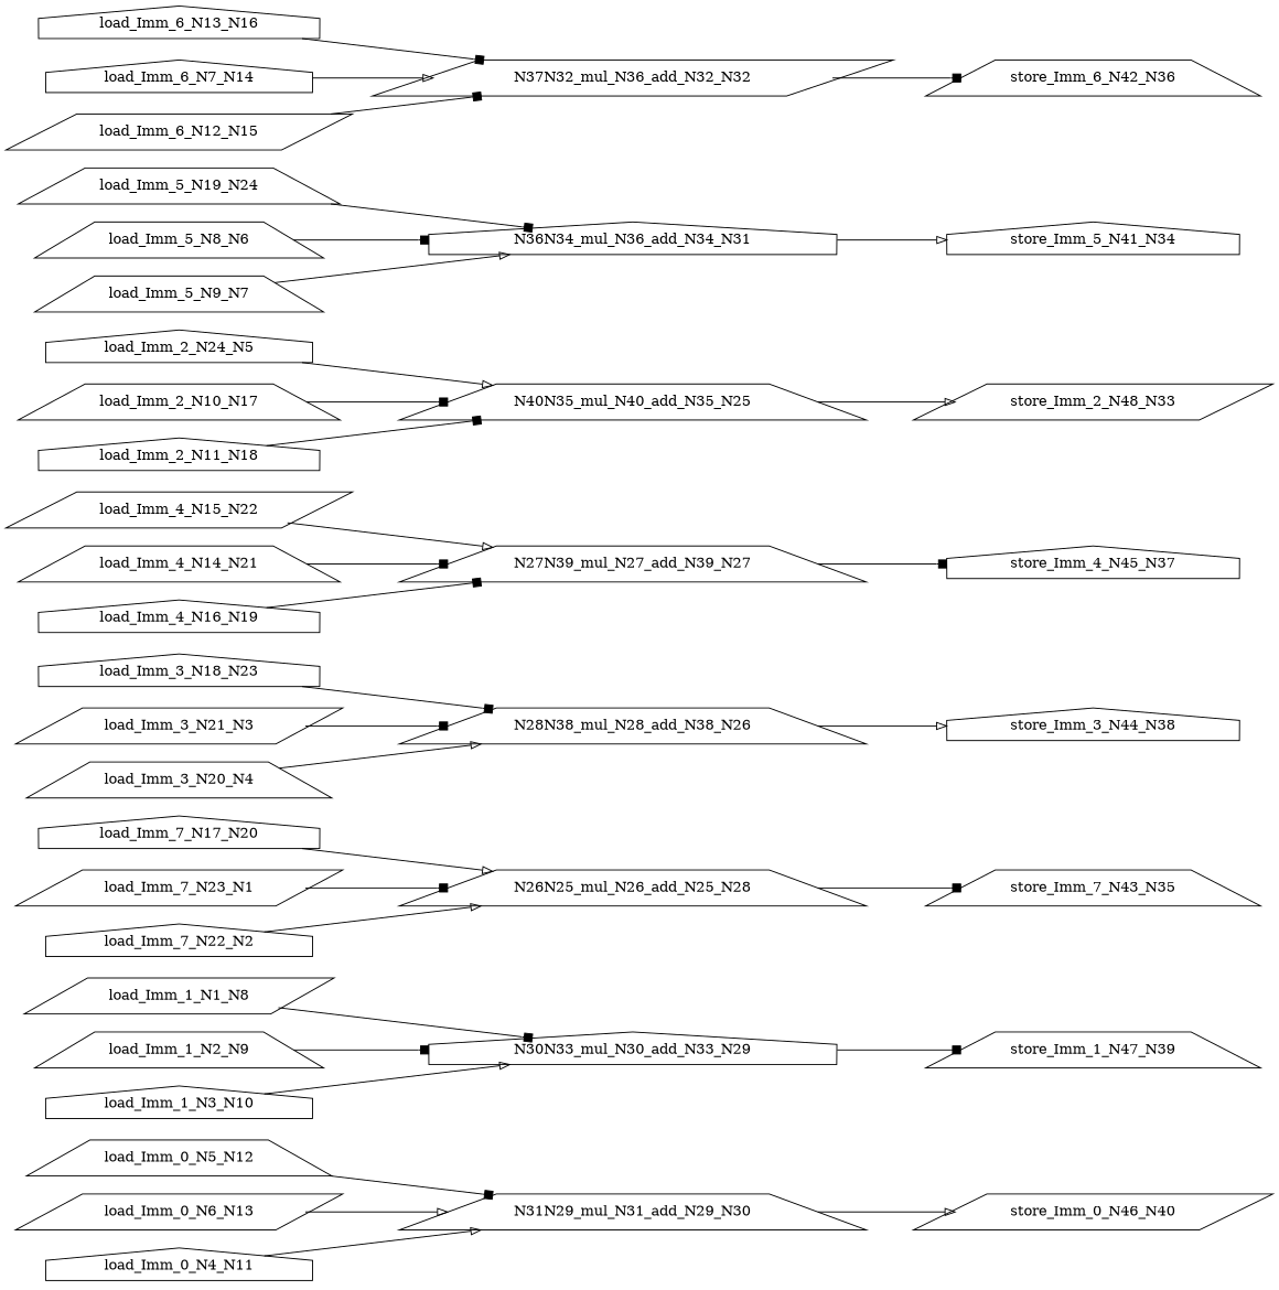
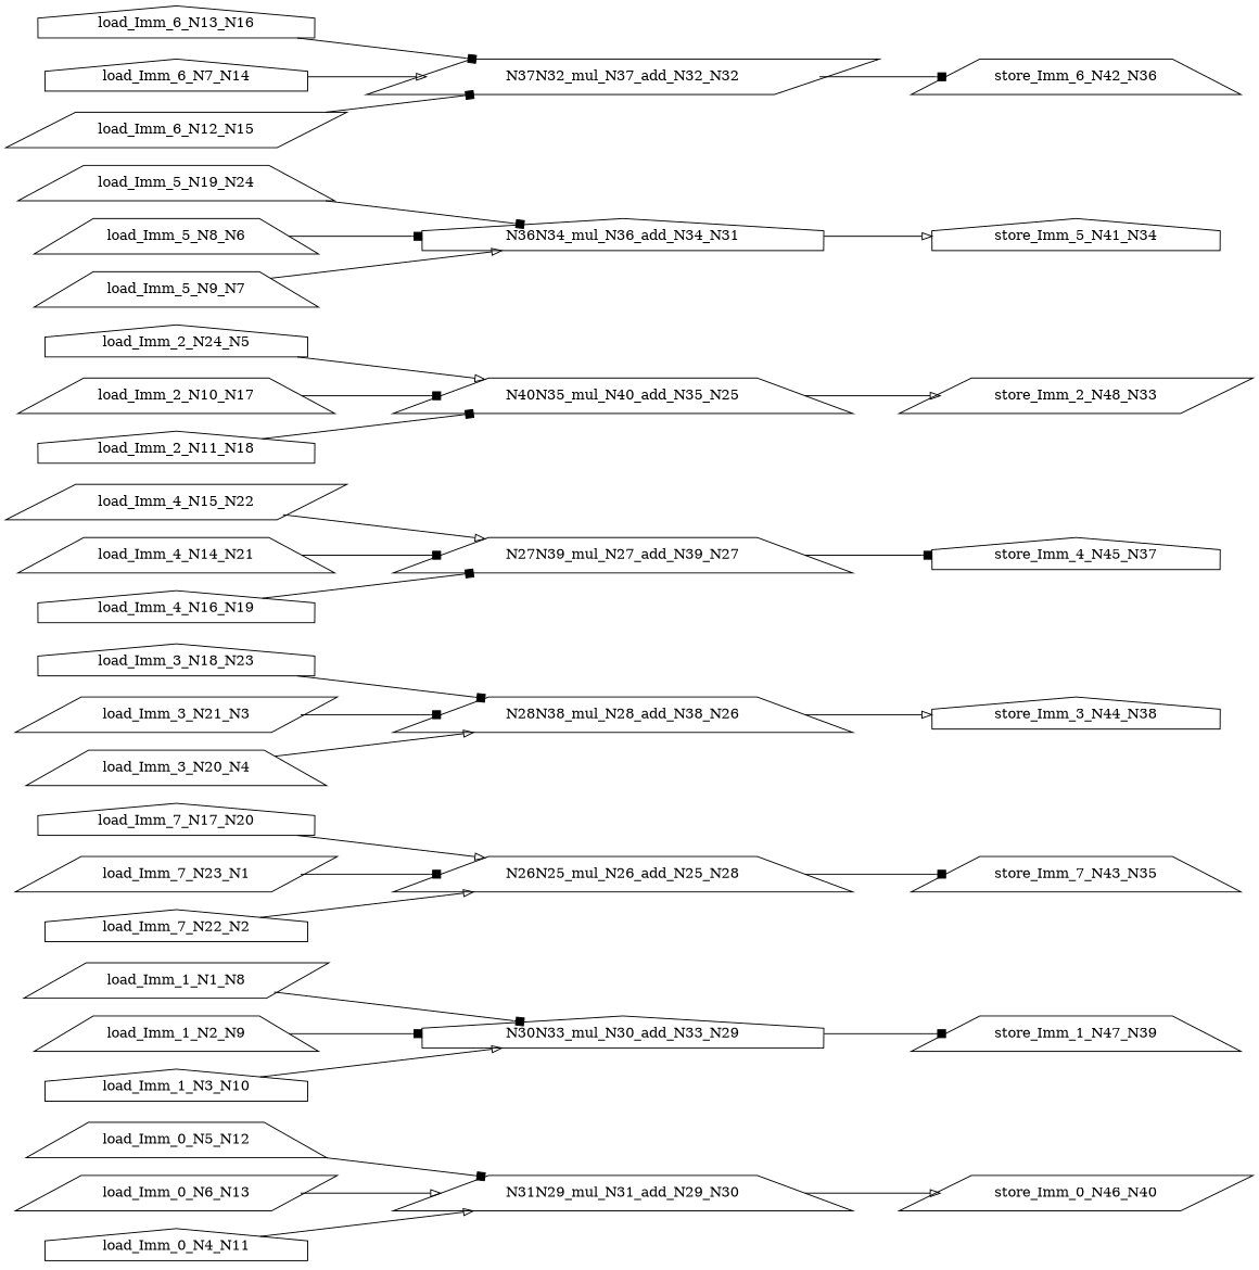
  digraph {
    rankdir=LR
    node [color=black ntype=invar shape=trapezium]
    edge [arrowhead=box]
    n1 [label=store_Imm_0_N46_N40 ntype=outvar shape=parallelogram]
    n2 [label=N30N33_mul_N30_add_N33_N29 ntype=operation shape=house]
    n3 [label=store_Imm_1_N47_N39 ntype=outvar]
    n4 [label=N26N25_mul_N26_add_N25_N28 ntype=operation]
    n5 [label=store_Imm_7_N43_N35 ntype=outvar]
    n6 [label=load_Imm_3_N18_N23 shape=house]
    n7 [label=N28N38_mul_N28_add_N38_N26 ntype=operation]
    n8 [label=store_Imm_3_N44_N38 ntype=outvar shape=house]
    n9 [label=load_Imm_4_N15_N22 shape=parallelogram]
    n10 [label=N27N39_mul_N27_add_N39_N27 ntype=operation]
    n11 [label=store_Imm_4_N45_N37 ntype=outvar shape=house]
    n12 [label=load_Imm_4_N14_N21]
    n13 [label=load_Imm_7_N17_N20 shape=house]
    n14 [label=N40N35_mul_N40_add_N35_N25 ntype=operation]
    n15 [label=store_Imm_2_N48_N33 ntype=outvar shape=parallelogram]
    n16 [label=load_Imm_5_N19_N24]
    n17 [label=N36N34_mul_N36_add_N34_N31 ntype=operation shape=house]
    n18 [label=store_Imm_5_N41_N34 ntype=outvar shape=house]
    n19 [label=load_Imm_1_N1_N8 shape=parallelogram]
    n20 [label=load_Imm_1_N2_N9]
    n21 [label=load_Imm_7_N23_N1 shape=parallelogram]
    n22 [label=load_Imm_7_N22_N2 shape=house]
    n23 [label=load_Imm_3_N21_N3 shape=parallelogram]
    n24 [label=load_Imm_3_N20_N4]
    n25 [label=load_Imm_2_N24_N5 shape=house]
    n26 [label=load_Imm_5_N8_N6]
    n27 [label=load_Imm_5_N9_N7]
    n28 [label=load_Imm_0_N5_N12]
    n29 [label=N31N29_mul_N31_add_N29_N30 ntype=operation]
    n30 [label=load_Imm_0_N6_N13 shape=parallelogram]
    n31 [label=load_Imm_1_N3_N10 shape=house]
    n32 [label=load_Imm_0_N4_N11 shape=house]
    n33 [label=load_Imm_6_N13_N16 shape=house]
-   n34 [label=N37N32_mul_N36_add_N32_N32 ntype=operation shape=parallelogram]
+   n34 [label=N37N32_mul_N37_add_N32_N32 ntype=operation shape=parallelogram]
    n35 [label=store_Imm_6_N42_N36 ntype=outvar]
    n36 [label=load_Imm_2_N10_N17]
    n37 [label=load_Imm_6_N7_N14 shape=house]
    n38 [label=load_Imm_6_N12_N15 shape=parallelogram]
    n39 [label=load_Imm_2_N11_N18 shape=house]
    n40 [label=load_Imm_4_N16_N19 shape=house]
    n2 -> n3
    n4 -> n5
    n6 -> n7
    n7 -> n8 [arrowhead=onormal]
    n9 -> n10 [arrowhead=onormal]
    n10 -> n11
    n12 -> n10
    n13 -> n4 [arrowhead=onormal]
    n14 -> n15 [arrowhead=onormal]
    n16 -> n17
    n17 -> n18 [arrowhead=onormal]
    n19 -> n2
    n20 -> n2
    n21 -> n4
    n22 -> n4 [arrowhead=onormal]
    n23 -> n7
    n24 -> n7 [arrowhead=onormal]
    n25 -> n14 [arrowhead=onormal]
    n26 -> n17
    n27 -> n17 [arrowhead=onormal]
    n28 -> n29
    n29 -> n1 [arrowhead=onormal]
    n30 -> n29 [arrowhead=onormal]
    n31 -> n2 [arrowhead=onormal]
    n32 -> n29 [arrowhead=onormal]
    n33 -> n34
    n34 -> n35
    n36 -> n14
    n37 -> n34 [arrowhead=onormal]
    n38 -> n34
    n39 -> n14
    n40 -> n10
  }
